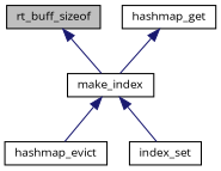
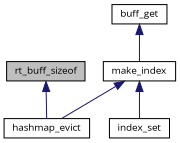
  digraph {
    fontname="Open Sans"
    rankdir=TB
    node [color=black fillcolor=white fontname="Open Sans" fontsize=10 shape=record style=filled]
    edge [color=midnightblue dir=back fontname="Open Sans" fontsize=10 labelfontname=Helvetica labelfontsize=10 style=solid]
    n1 [fillcolor=grey75 fontcolor=black height=0.2 label=rt_buff_sizeof width=0.4]
    n2 [height=0.2 label=make_index width=0.4]
    n3 [height=0.2 label=hashmap_evict width=0.4]
    n4 [height=0.2 label=index_set width=0.4]
-   n5 [height=0.2 label=hashmap_get width=0.4]
-   n1 -> n2
+   n5 [height=0.2 label=buff_get width=0.4]
+   n1 -> n3
    n2 -> n3
    n2 -> n4
    n5 -> n2
  }
